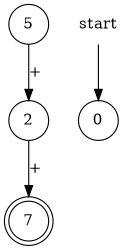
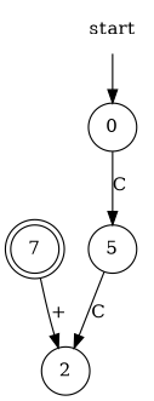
  digraph {
    rankdir=TB
    node [shape=circle]
    n1 [label=7 shape=doublecircle]
    start [shape=plaintext]
    0
    n4 [label=5]
    2
    start -> 0
-   n4 -> 2 [label="+"]
-   2 -> n1 [label="+"]
+   0 -> n4 [label=C]
+   n4 -> 2 [label=C]
+   n1 -> 2 [label="+"]
  }
